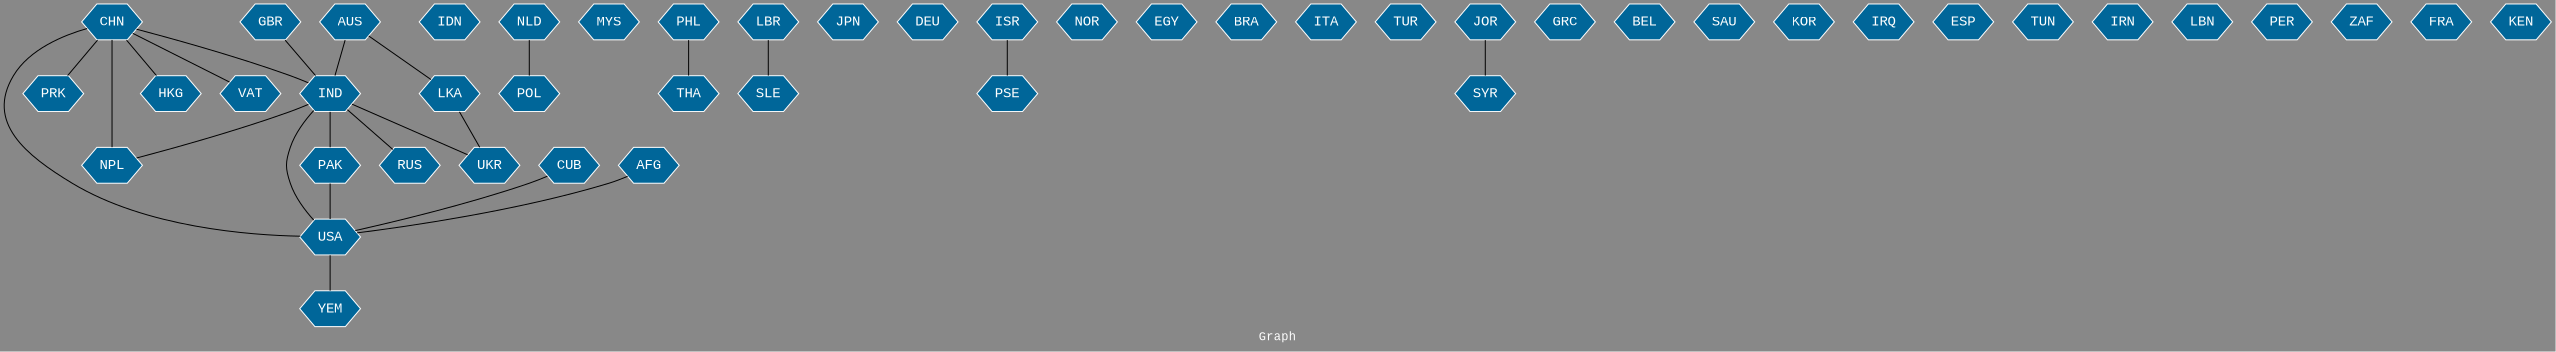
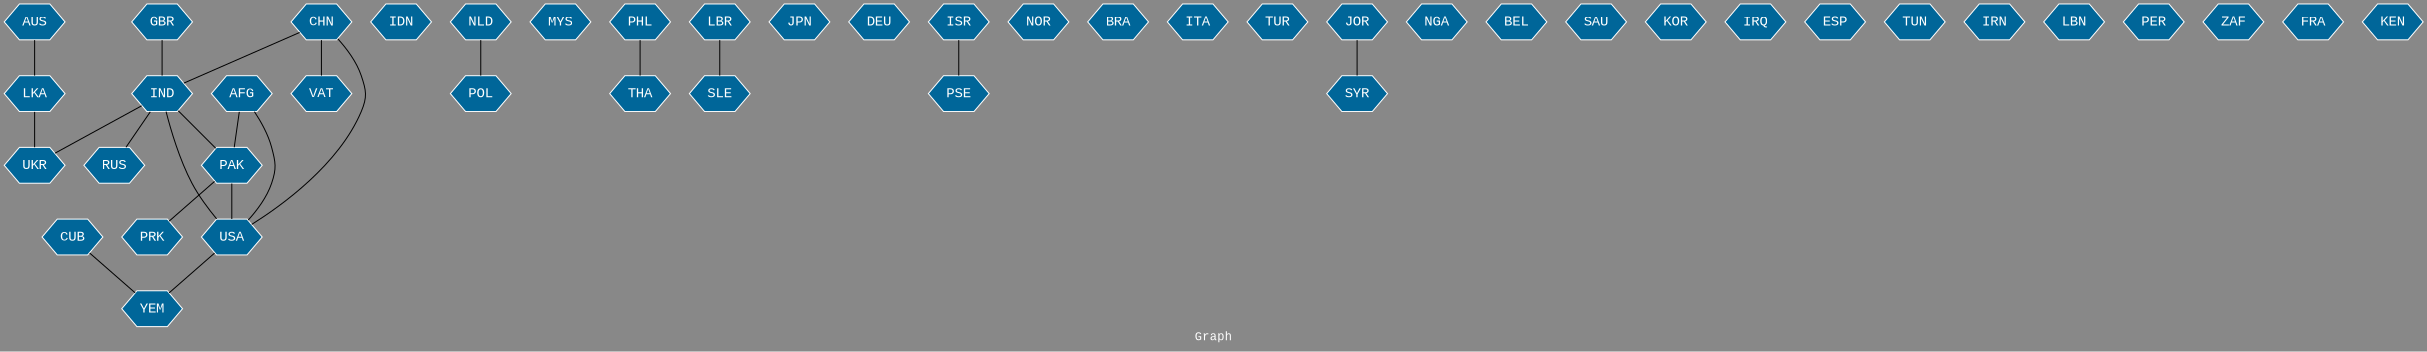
  graph {
    bgcolor="#888888"
    fontcolor=white
    fontname="Liberation Mono"
    fontsize=12
    label="Graph"
    node [color=white fillcolor="#006699" fontcolor=white fontname="Liberation Mono" shape=hexagon style=filled]
    edge [arrowhead=open color=black fontcolor=white fontname="Liberation Mono" fontsize=12 weight=1]
    n1 [label=USA]
    n2 [label=YEM]
    n3 [label=IDN]
    n4 [label=PRK]
    n5 [label=PAK]
    n6 [label=POL]
    n7 [label=NLD]
    n8 [label=CUB]
    n9 [label=GBR]
    n10 [label=IND]
-   n11 [label=NPL]
    n12 [label=RUS]
    n13 [label=UKR]
    n14 [label=CHN]
-   n15 [label=HKG]
    n16 [label=VAT]
    n17 [label=AUS]
    n18 [label=LKA]
    n19 [label=MYS]
    n20 [label=PHL]
    n21 [label=THA]
    n22 [label=SLE]
    n23 [label=LBR]
    n24 [label=JPN]
    n25 [label=DEU]
    n26 [label=AFG]
    n27 [label=PSE]
    n28 [label=NOR]
-   n29 [label=EGY]
    n30 [label=BRA]
    n31 [label=ITA]
    n32 [label=TUR]
    n33 [label=JOR]
    n34 [label=SYR]
-   n36 [label=GRC]
+   n35 [label=NGA]
    n37 [label=BEL]
    n38 [label=SAU]
    n39 [label=KOR]
    n40 [label=IRQ]
    n41 [label=ESP]
    n42 [label=TUN]
    n43 [label=IRN]
    n44 [label=LBN]
    n45 [label=ISR]
    n46 [label=PER]
    n47 [label=ZAF]
    n48 [label=FRA]
    n49 [label=KEN]
    n1 -- n2 [weight=3]
    n5 -- n1 [weight=3]
    n7 -- n6
-   n8 -- n1 [weight=3]
+   n8 -- n2 [weight=3]
    n9 -- n10 [weight=5]
    n10 -- n1 [weight=3]
    n10 -- n5 [weight=3]
-   n10 -- n11
    n10 -- n12
    n10 -- n13
    n14 -- n1
-   n14 -- n4
+   n5 -- n4
    n14 -- n10
-   n14 -- n11 [weight=2]
-   n14 -- n15
    n14 -- n16
-   n17 -- n10 [weight=6]
    n17 -- n18
    n18 -- n13
    n20 -- n21
    n23 -- n22
    n26 -- n1
+   n26 -- n5 [weight=4]
    n33 -- n34 [weight=2]
    n45 -- n27
  }
